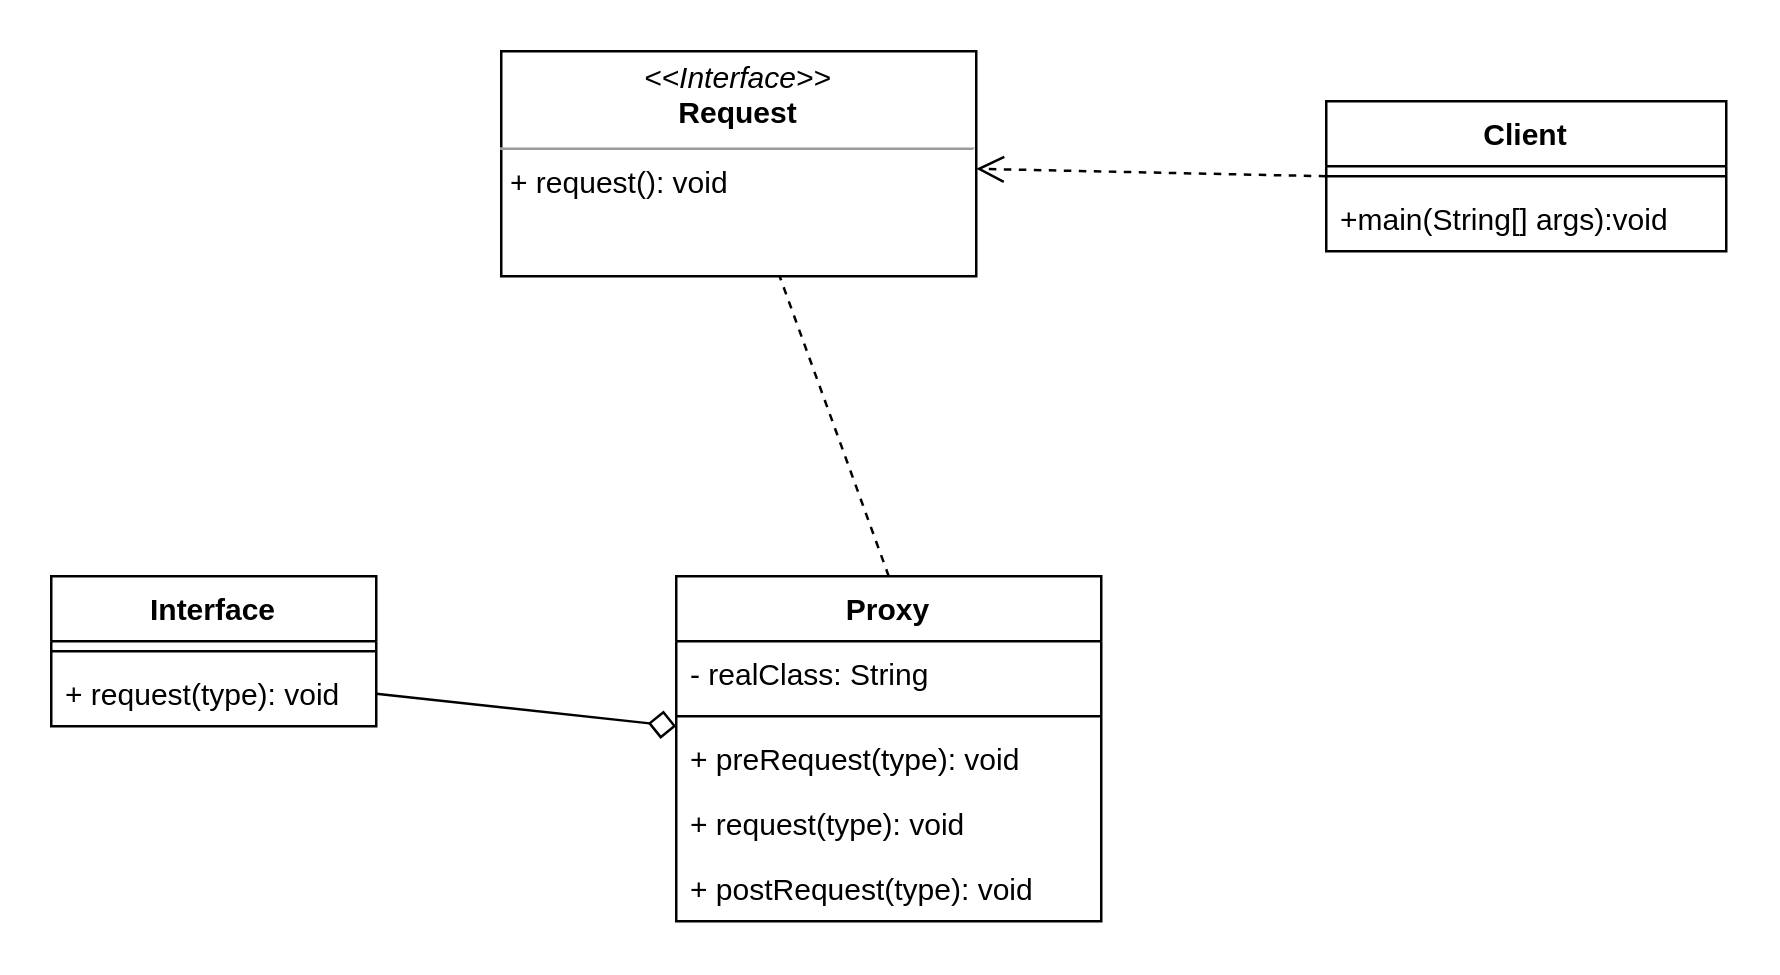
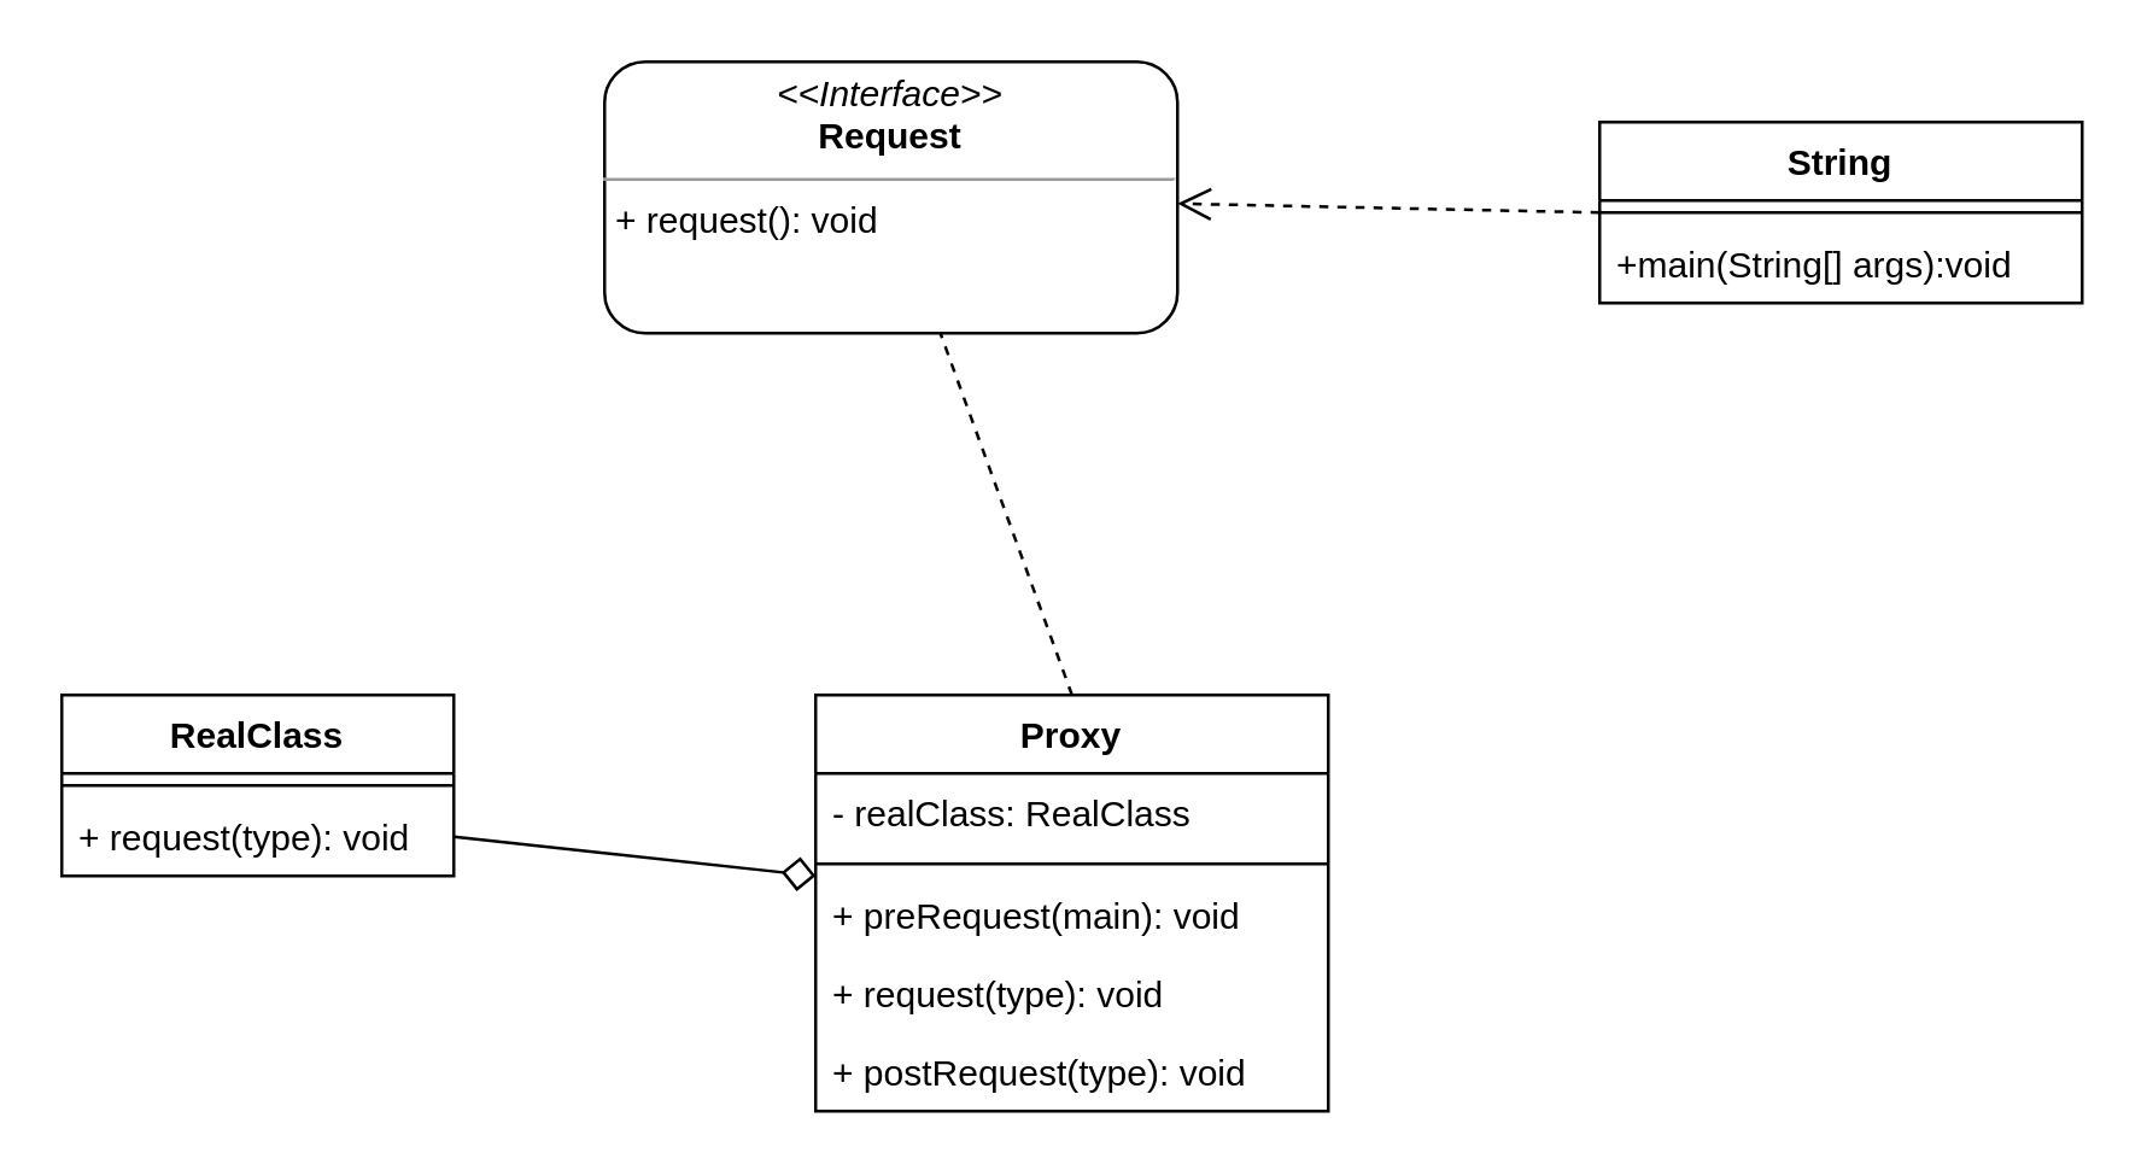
  <mxCell id="0" />
  <mxCell id="1" parent="0" />
- <mxCell id="2" value="&lt;p style=&quot;margin: 0px ; margin-top: 4px ; text-align: center&quot;&gt;&lt;i&gt;&amp;lt;&amp;lt;Interface&amp;gt;&amp;gt;&lt;/i&gt;&lt;br&gt;&lt;b&gt;Request&lt;/b&gt;&lt;/p&gt;&lt;hr size=&quot;1&quot;&gt;&lt;p style=&quot;margin: 0px ; margin-left: 4px&quot;&gt;+ request(): void&lt;br&gt;&lt;/p&gt;" style="verticalAlign=top;align=left;overflow=fill;fontSize=12;fontFamily=Helvetica;html=1;" vertex="1" parent="1"><mxGeometry x="200" y="20" width="190" height="90" as="geometry" /></mxCell>
- <mxCell id="3" value="Interface" style="swimlane;fontStyle=1;align=center;verticalAlign=top;childLayout=stackLayout;horizontal=1;startSize=26;horizontalStack=0;resizeParent=1;resizeParentMax=0;resizeLast=0;collapsible=1;marginBottom=0;" vertex="1" parent="1"><mxGeometry x="20" y="230" width="130" height="60" as="geometry" /></mxCell>
+ <mxCell id="2" value="&lt;p style=&quot;margin: 0px ; margin-top: 4px ; text-align: center&quot;&gt;&lt;i&gt;&amp;lt;&amp;lt;Interface&amp;gt;&amp;gt;&lt;/i&gt;&lt;br&gt;&lt;b&gt;Request&lt;/b&gt;&lt;/p&gt;&lt;hr size=&quot;1&quot;&gt;&lt;p style=&quot;margin: 0px ; margin-left: 4px&quot;&gt;+ request(): void&lt;br&gt;&lt;/p&gt;" style="verticalAlign=top;align=left;overflow=fill;fontSize=12;fontFamily=Helvetica;html=1;rounded=1;" vertex="1" parent="1"><mxGeometry x="200" y="20" width="190" height="90" as="geometry" /></mxCell>
+ <mxCell id="3" value="RealClass" style="swimlane;fontStyle=1;align=center;verticalAlign=top;childLayout=stackLayout;horizontal=1;startSize=26;horizontalStack=0;resizeParent=1;resizeParentMax=0;resizeLast=0;collapsible=1;marginBottom=0;" vertex="1" parent="1"><mxGeometry x="20" y="230" width="130" height="60" as="geometry" /></mxCell>
  <mxCell id="4" value="" style="line;strokeWidth=1;fillColor=none;align=left;verticalAlign=middle;spacingTop=-1;spacingLeft=3;spacingRight=3;rotatable=0;labelPosition=right;points=[];portConstraint=eastwest;" vertex="1" parent="3"><mxGeometry y="26" width="130" height="8" as="geometry" /></mxCell>
  <mxCell id="5" value="+ request(type): void" style="text;strokeColor=none;fillColor=none;align=left;verticalAlign=top;spacingLeft=4;spacingRight=4;overflow=hidden;rotatable=0;points=[[0,0.5],[1,0.5]];portConstraint=eastwest;" vertex="1" parent="3"><mxGeometry y="34" width="130" height="26" as="geometry" /></mxCell>
  <mxCell id="6" style="edgeStyle=none;rounded=0;orthogonalLoop=1;jettySize=auto;html=1;exitX=0.5;exitY=0;exitDx=0;exitDy=0;dashed=1;endArrow=none;endFill=0;endSize=9;strokeWidth=1;" edge="1" parent="1" source="7" target="2"><mxGeometry relative="1" as="geometry" /></mxCell>
  <mxCell id="7" value="Proxy" style="swimlane;fontStyle=1;align=center;verticalAlign=top;childLayout=stackLayout;horizontal=1;startSize=26;horizontalStack=0;resizeParent=1;resizeParentMax=0;resizeLast=0;collapsible=1;marginBottom=0;" vertex="1" parent="1"><mxGeometry x="270" y="230" width="170" height="138" as="geometry" /></mxCell>
- <mxCell id="8" value="- realClass: String" style="text;strokeColor=none;fillColor=none;align=left;verticalAlign=top;spacingLeft=4;spacingRight=4;overflow=hidden;rotatable=0;points=[[0,0.5],[1,0.5]];portConstraint=eastwest;" vertex="1" parent="7"><mxGeometry y="26" width="170" height="26" as="geometry" /></mxCell>
+ <mxCell id="8" value="- realClass: RealClass" style="text;strokeColor=none;fillColor=none;align=left;verticalAlign=top;spacingLeft=4;spacingRight=4;overflow=hidden;rotatable=0;points=[[0,0.5],[1,0.5]];portConstraint=eastwest;" vertex="1" parent="7"><mxGeometry y="26" width="170" height="26" as="geometry" /></mxCell>
  <mxCell id="9" value="" style="line;strokeWidth=1;fillColor=none;align=left;verticalAlign=middle;spacingTop=-1;spacingLeft=3;spacingRight=3;rotatable=0;labelPosition=right;points=[];portConstraint=eastwest;" vertex="1" parent="7"><mxGeometry y="52" width="170" height="8" as="geometry" /></mxCell>
- <mxCell id="10" value="+ preRequest(type): void" style="text;strokeColor=none;fillColor=none;align=left;verticalAlign=top;spacingLeft=4;spacingRight=4;overflow=hidden;rotatable=0;points=[[0,0.5],[1,0.5]];portConstraint=eastwest;" vertex="1" parent="7"><mxGeometry y="60" width="170" height="26" as="geometry" /></mxCell>
+ <mxCell id="10" value="+ preRequest(main): void" style="text;strokeColor=none;fillColor=none;align=left;verticalAlign=top;spacingLeft=4;spacingRight=4;overflow=hidden;rotatable=0;points=[[0,0.5],[1,0.5]];portConstraint=eastwest;" vertex="1" parent="7"><mxGeometry y="60" width="170" height="26" as="geometry" /></mxCell>
  <mxCell id="11" value="+ request(type): void" style="text;strokeColor=none;fillColor=none;align=left;verticalAlign=top;spacingLeft=4;spacingRight=4;overflow=hidden;rotatable=0;points=[[0,0.5],[1,0.5]];portConstraint=eastwest;" vertex="1" parent="7"><mxGeometry y="86" width="170" height="26" as="geometry" /></mxCell>
  <mxCell id="12" value="+ postRequest(type): void" style="text;strokeColor=none;fillColor=none;align=left;verticalAlign=top;spacingLeft=4;spacingRight=4;overflow=hidden;rotatable=0;points=[[0,0.5],[1,0.5]];portConstraint=eastwest;" vertex="1" parent="7"><mxGeometry y="112" width="170" height="26" as="geometry" /></mxCell>
  <mxCell id="13" style="edgeStyle=none;rounded=0;orthogonalLoop=1;jettySize=auto;html=1;exitX=1;exitY=0.5;exitDx=0;exitDy=0;entryX=0;entryY=0;entryDx=0;entryDy=0;entryPerimeter=0;endArrow=diamond;endFill=0;endSize=9;strokeWidth=1;" edge="1" parent="1" source="5" target="10"><mxGeometry relative="1" as="geometry" /></mxCell>
  <mxCell id="14" style="edgeStyle=none;rounded=0;orthogonalLoop=1;jettySize=auto;html=1;exitX=0;exitY=0.5;exitDx=0;exitDy=0;endArrow=open;endFill=0;endSize=9;strokeWidth=1;dashed=1;" edge="1" parent="1" source="15" target="2"><mxGeometry relative="1" as="geometry" /></mxCell>
- <mxCell id="15" value="Client" style="swimlane;fontStyle=1;align=center;verticalAlign=top;childLayout=stackLayout;horizontal=1;startSize=26;horizontalStack=0;resizeParent=1;resizeParentMax=0;resizeLast=0;collapsible=1;marginBottom=0;" vertex="1" parent="1"><mxGeometry x="530" y="40" width="160" height="60" as="geometry" /></mxCell>
+ <mxCell id="15" value="String" style="swimlane;fontStyle=1;align=center;verticalAlign=top;childLayout=stackLayout;horizontal=1;startSize=26;horizontalStack=0;resizeParent=1;resizeParentMax=0;resizeLast=0;collapsible=1;marginBottom=0;" vertex="1" parent="1"><mxGeometry x="530" y="40" width="160" height="60" as="geometry" /></mxCell>
  <mxCell id="16" value="" style="line;strokeWidth=1;fillColor=none;align=left;verticalAlign=middle;spacingTop=-1;spacingLeft=3;spacingRight=3;rotatable=0;labelPosition=right;points=[];portConstraint=eastwest;" vertex="1" parent="15"><mxGeometry y="26" width="160" height="8" as="geometry" /></mxCell>
  <mxCell id="17" value="+main(String[] args):void" style="text;strokeColor=none;fillColor=none;align=left;verticalAlign=top;spacingLeft=4;spacingRight=4;overflow=hidden;rotatable=0;points=[[0,0.5],[1,0.5]];portConstraint=eastwest;" vertex="1" parent="15"><mxGeometry y="34" width="160" height="26" as="geometry" /></mxCell>
